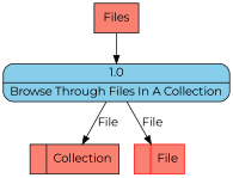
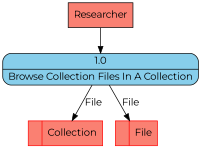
  digraph {
    fontname=Montserrat
    node [fillcolor=salmon fontname=Montserrat shape=record style=filled]
    edge [fontname=Montserrat]
-   n1 [color=black label="<f0>  |<f1> Collection "]
+   n1 [color=red label="<f0>  |<f1> Collection "]
    n2 [color=red label="<f0>  |<f1> File "]
-   n3 [label=Files shape=box]
-   n4 [fillcolor=skyblue label="{<f0> 1.0|<f1> Browse Through Files In A Collection }" shape=Mrecord]
+   n3 [label=Researcher shape=box]
+   n4 [fillcolor=skyblue label="{<f0> 1.0|<f1> Browse Collection Files In A Collection }" shape=Mrecord]
    n3 -> n4
    n4 -> n1 [label=File]
    n4 -> n2 [label=File]
  }
